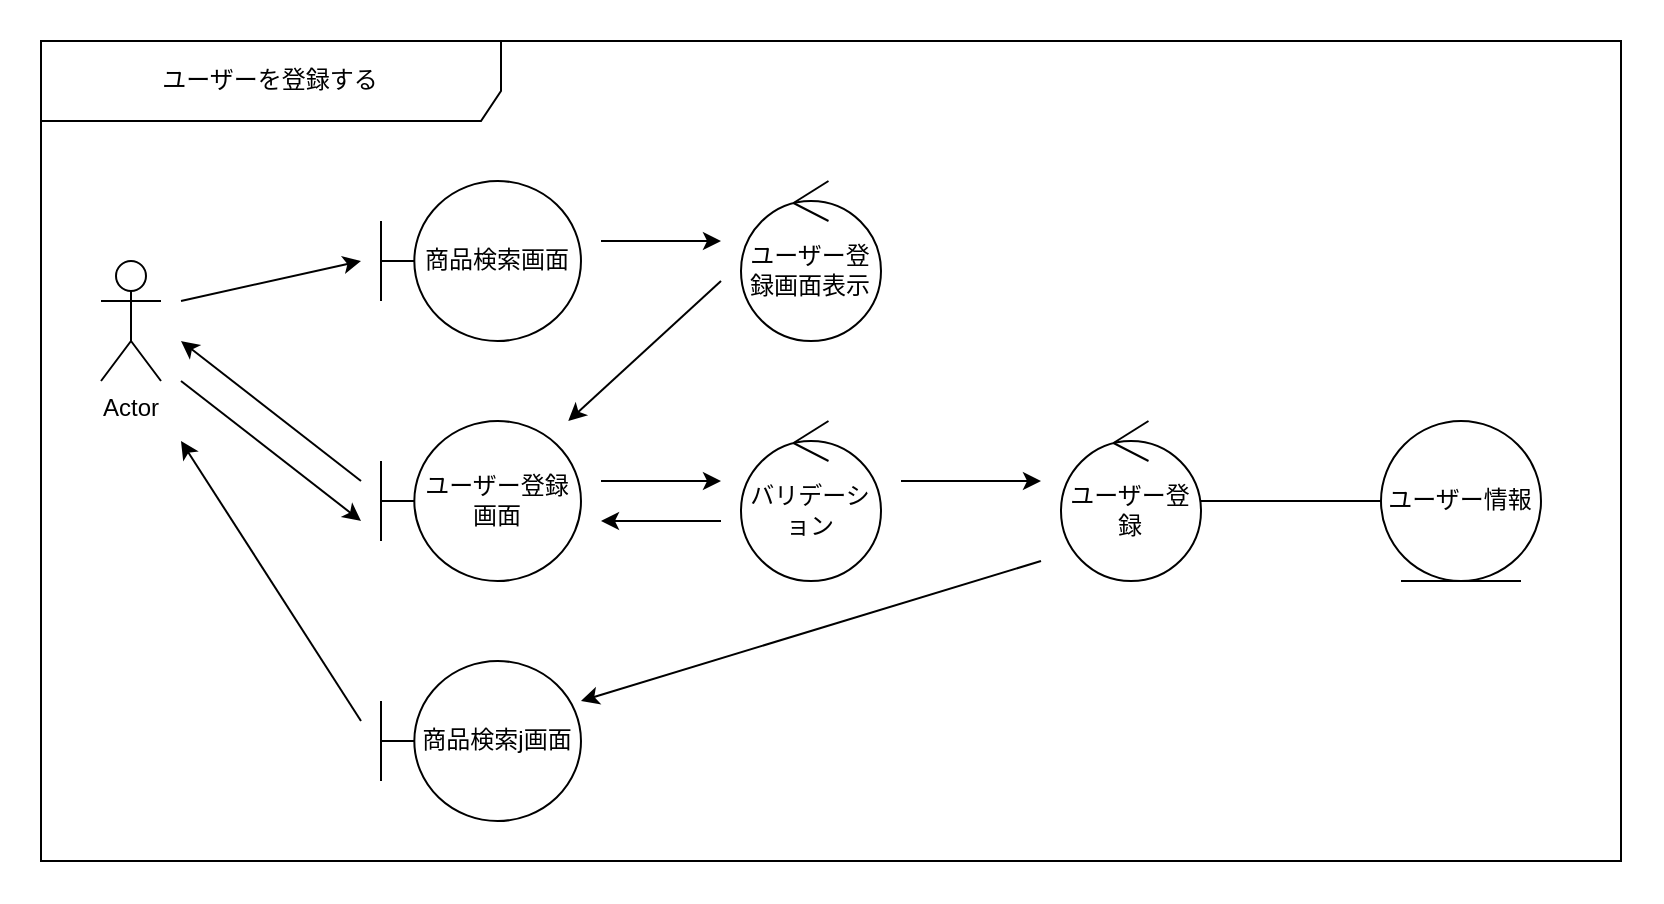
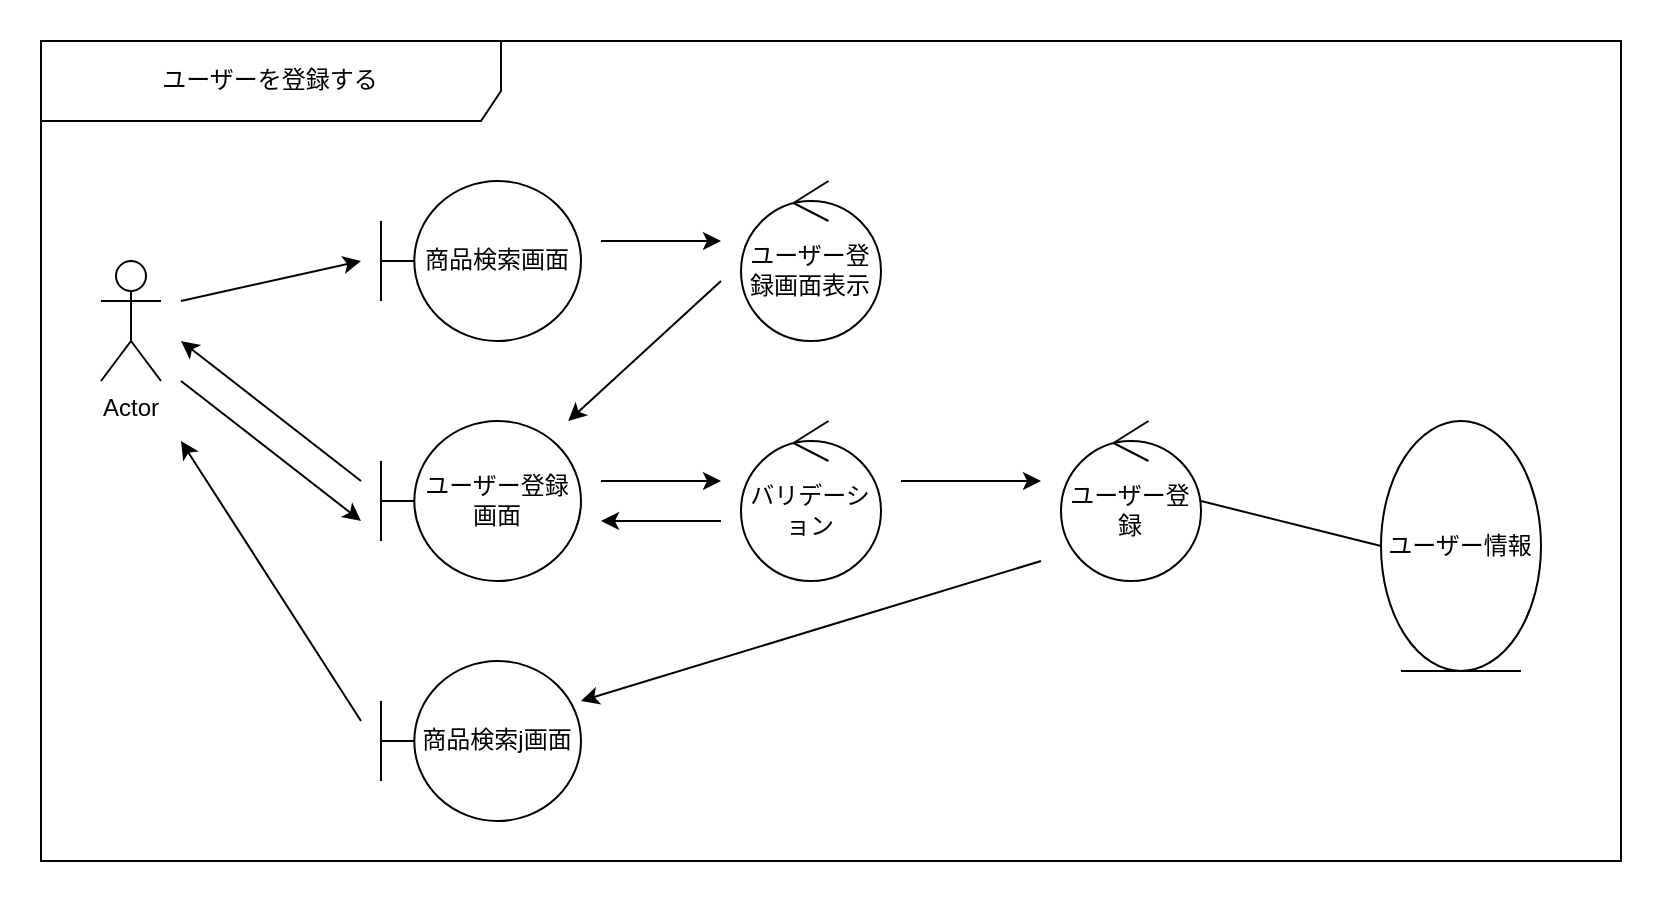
  <mxCell id="0" />
  <mxCell id="1" parent="0" />
  <mxCell id="2" value="ユーザーを登録する" style="shape=umlFrame;whiteSpace=wrap;html=1;width=230;height=40;" vertex="1" parent="1"><mxGeometry x="20" y="20" width="790" height="410" as="geometry" /></mxCell>
  <mxCell id="3" value="商品検索画面" style="shape=umlBoundary;whiteSpace=wrap;html=1;" vertex="1" parent="1"><mxGeometry x="190" y="90" width="100" height="80" as="geometry" /></mxCell>
  <mxCell id="4" value="ユーザー登録画面表示" style="ellipse;shape=umlControl;whiteSpace=wrap;html=1;" vertex="1" parent="1"><mxGeometry x="370" y="90" width="70" height="80" as="geometry" /></mxCell>
  <mxCell id="5" value="ユーザー登録画面" style="shape=umlBoundary;whiteSpace=wrap;html=1;" vertex="1" parent="1"><mxGeometry x="190" y="210" width="100" height="80" as="geometry" /></mxCell>
  <mxCell id="6" value="バリデーション" style="ellipse;shape=umlControl;whiteSpace=wrap;html=1;" vertex="1" parent="1"><mxGeometry x="370" y="210" width="70" height="80" as="geometry" /></mxCell>
  <mxCell id="7" value="ユーザー登録" style="ellipse;shape=umlControl;whiteSpace=wrap;html=1;" vertex="1" parent="1"><mxGeometry x="530" y="210" width="70" height="80" as="geometry" /></mxCell>
- <mxCell id="8" value="ユーザー情報" style="ellipse;shape=umlEntity;whiteSpace=wrap;html=1;" vertex="1" parent="1"><mxGeometry x="690" y="210" width="80" height="80" as="geometry" /></mxCell>
+ <mxCell id="8" value="ユーザー情報" style="ellipse;shape=umlEntity;whiteSpace=wrap;html=1;" vertex="1" parent="1"><mxGeometry x="690" y="210" width="80" height="125" as="geometry" /></mxCell>
  <mxCell id="9" value="商品検索j画面" style="shape=umlBoundary;whiteSpace=wrap;html=1;" vertex="1" parent="1"><mxGeometry x="190" y="330" width="100" height="80" as="geometry" /></mxCell>
  <mxCell id="10" value="Actor" style="shape=umlActor;verticalLabelPosition=bottom;verticalAlign=top;html=1;" vertex="1" parent="1"><mxGeometry x="50" y="130" width="30" height="60" as="geometry" /></mxCell>
  <mxCell id="11" value="" style="endArrow=classic;html=1;" edge="1" parent="1"><mxGeometry width="50" height="50" relative="1" as="geometry"><mxPoint x="90" y="150" as="sourcePoint" /><mxPoint x="180" y="130" as="targetPoint" /></mxGeometry></mxCell>
  <mxCell id="12" value="" style="endArrow=classic;html=1;" edge="1" parent="1"><mxGeometry width="50" height="50" relative="1" as="geometry"><mxPoint x="300" y="120" as="sourcePoint" /><mxPoint x="360" y="120" as="targetPoint" /></mxGeometry></mxCell>
  <mxCell id="13" value="" style="endArrow=classic;html=1;" edge="1" parent="1" target="5"><mxGeometry width="50" height="50" relative="1" as="geometry"><mxPoint x="360" y="140" as="sourcePoint" /><mxPoint x="420" y="110" as="targetPoint" /></mxGeometry></mxCell>
  <mxCell id="14" value="" style="endArrow=classic;html=1;" edge="1" parent="1"><mxGeometry width="50" height="50" relative="1" as="geometry"><mxPoint x="300" y="240" as="sourcePoint" /><mxPoint x="360" y="240" as="targetPoint" /></mxGeometry></mxCell>
  <mxCell id="15" value="" style="endArrow=classic;html=1;" edge="1" parent="1"><mxGeometry width="50" height="50" relative="1" as="geometry"><mxPoint x="450" y="240" as="sourcePoint" /><mxPoint x="520" y="240" as="targetPoint" /></mxGeometry></mxCell>
  <mxCell id="16" value="" style="endArrow=none;html=1;entryX=0;entryY=0.5;entryDx=0;entryDy=0;" edge="1" parent="1" target="8"><mxGeometry width="50" height="50" relative="1" as="geometry"><mxPoint x="600" y="250" as="sourcePoint" /><mxPoint x="680" y="250" as="targetPoint" /></mxGeometry></mxCell>
  <mxCell id="17" value="" style="endArrow=classic;html=1;entryX=1;entryY=0.25;entryDx=0;entryDy=0;entryPerimeter=0;" edge="1" parent="1" target="9"><mxGeometry width="50" height="50" relative="1" as="geometry"><mxPoint x="520" y="280" as="sourcePoint" /><mxPoint x="530" y="200" as="targetPoint" /></mxGeometry></mxCell>
  <mxCell id="18" value="" style="endArrow=classic;html=1;" edge="1" parent="1"><mxGeometry width="50" height="50" relative="1" as="geometry"><mxPoint x="90" y="190" as="sourcePoint" /><mxPoint x="180" y="260" as="targetPoint" /></mxGeometry></mxCell>
  <mxCell id="19" value="" style="endArrow=classic;html=1;" edge="1" parent="1"><mxGeometry width="50" height="50" relative="1" as="geometry"><mxPoint x="180" y="240" as="sourcePoint" /><mxPoint x="90" y="170" as="targetPoint" /></mxGeometry></mxCell>
  <mxCell id="20" value="" style="endArrow=classic;html=1;" edge="1" parent="1"><mxGeometry width="50" height="50" relative="1" as="geometry"><mxPoint x="180" y="360" as="sourcePoint" /><mxPoint x="90" y="220" as="targetPoint" /></mxGeometry></mxCell>
  <mxCell id="21" value="" style="endArrow=classic;html=1;" edge="1" parent="1"><mxGeometry width="50" height="50" relative="1" as="geometry"><mxPoint x="360" y="260" as="sourcePoint" /><mxPoint x="300" y="260" as="targetPoint" /></mxGeometry></mxCell>
